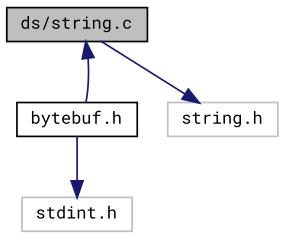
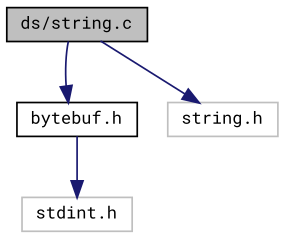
  digraph {
    fontname="Roboto Mono"
    node [color=black fontname="Roboto Mono" fontsize=10 shape=record]
    edge [color=midnightblue fontname="Roboto Mono" fontsize=10 labelfontname=Helvetica labelfontsize=10 style=solid]
    n1 [fillcolor=grey75 fontcolor=black height=0.2 label="ds/string.c" style=filled width=0.4]
    n2 [height=0.2 label="bytebuf.h" width=0.4]
    n3 [color=grey75 height=0.2 label="string.h" width=0.4]
    n4 [color=grey75 height=0.2 label="stdint.h" width=0.4]
-   n2 -> n1
+   n1 -> n2
    n1 -> n3
    n2 -> n4
  }
